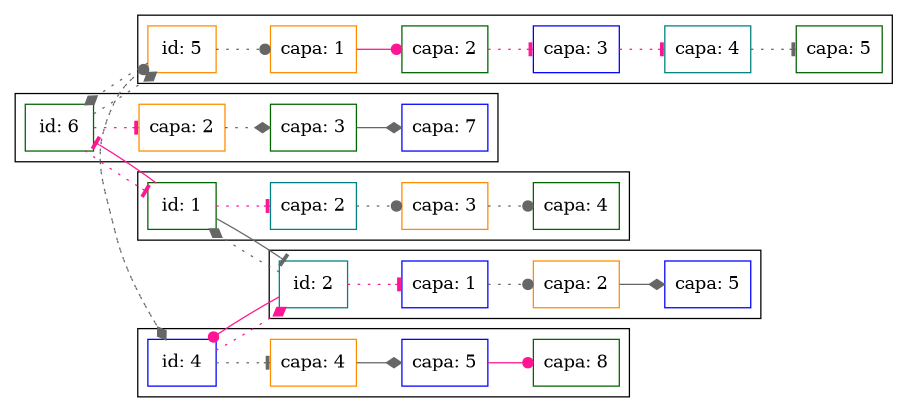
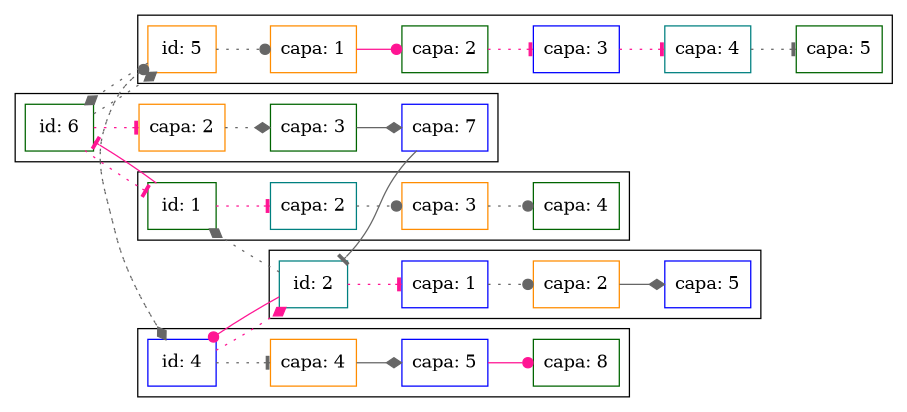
  digraph {
    rankdir=LR
    node [color=darkgreen shape=record]
    edge [arrowhead=tee color=gray40 style=dotted]
    n1 [label="id: 1"]
    n2 [color=teal label="capa: 2"]
    n3 [color=darkorange label="capa: 3"]
    n4 [label="capa: 4"]
    n5 [color=teal label="id: 2"]
    n6 [color=blue label="capa: 1"]
    n7 [color=darkorange label="capa: 2"]
    n8 [color=blue label="capa: 5"]
    n9 [color=blue label="id: 4"]
    n10 [color=darkorange label="capa: 4"]
    n11 [color=blue label="capa: 5"]
    n12 [label="capa: 8"]
    n13 [color=darkorange label="id: 5"]
    n14 [color=darkorange label="capa: 1"]
    n15 [label="capa: 2"]
    n16 [color=blue label="capa: 3"]
    n17 [color=teal label="capa: 4"]
    n18 [label="capa: 5"]
    n19 [label="id: 6"]
    n20 [color=darkorange label="capa: 2"]
    n21 [label="capa: 3"]
    n22 [color=blue label="capa: 7"]
    subgraph cluster_1 {
      n1
      n2
      n3
      n4
    }
    subgraph cluster_2 {
      n5
      n6
      n7
      n8
    }
    subgraph cluster_3 {
      n9
      n10
      n11
      n12
    }
    subgraph cluster_4 {
      n13
      n14
      n15
      n16
      n17
      n18
    }
    subgraph cluster_5 {
      n19
      n20
      n21
      n22
    }
    n1 -> n2 [color=deeppink]
-   n1 -> n5 [style=solid]
+   n22 -> n5 [style=solid]
    n1 -> n19 [color=deeppink style=solid]
    n2 -> n3 [arrowhead=dot]
    n3 -> n4 [arrowhead=dot]
    n5 -> n1 [arrowhead=diamond]
    n5 -> n6 [color=deeppink]
    n5 -> n9 [arrowhead=dot color=deeppink style=solid]
    n6 -> n7 [arrowhead=dot]
    n7 -> n8 [arrowhead=diamond style=solid]
    n9 -> n5 [arrowhead=diamond color=deeppink]
    n9 -> n10
    n9 -> n13 [arrowhead=dot]
    n10 -> n11 [arrowhead=diamond style=solid]
    n11 -> n12 [arrowhead=dot color=deeppink style=solid]
    n13 -> n9 [arrowhead=diamond]
    n13 -> n14 [arrowhead=dot]
    n13 -> n19 [arrowhead=diamond]
    n14 -> n15 [arrowhead=dot color=deeppink style=solid]
    n15 -> n16 [color=deeppink]
    n16 -> n17 [color=deeppink]
    n17 -> n18
    n19 -> n1 [color=deeppink]
    n19 -> n13 [arrowhead=diamond]
    n19 -> n20 [color=deeppink]
    n20 -> n21 [arrowhead=diamond]
    n21 -> n22 [arrowhead=diamond style=solid]
  }
